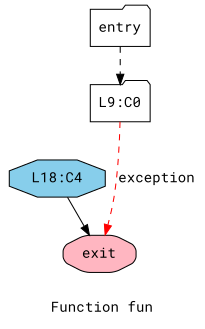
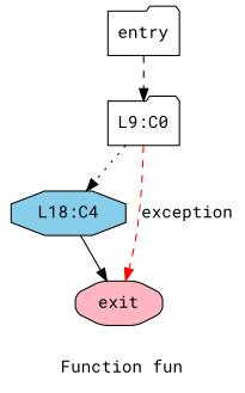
  digraph {
    fontname="Roboto Mono"
    label="Function fun"
    node [fillcolor=white fontname="Roboto Mono" shape=folder style="rounded,filled"]
    edge [fontname="Roboto Mono" style=dashed]
    n1 [label=entry]
    n2 [label="L9:C0" style=filled]
    n3 [fillcolor=skyblue label="L18:C4" shape=octagon style=filled]
    n4 [fillcolor=lightpink label=exit shape=octagon]
    n1 -> n2
+   n2 -> n3 [style=dotted]
    n2 -> n4 [color=red label=exception]
    n3 -> n4 [style=solid]
  }
